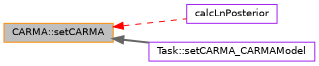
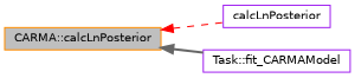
  digraph {
    rankdir=LR
    node [color=purple fillcolor=white fontname=Helvetica fontsize=10 shape=record style=filled]
    edge [dir=back fontname=Helvetica fontsize=10 labelfontname=Helvetica labelfontsize=10]
-   n1 [color=darkorange fillcolor=grey75 fontcolor=black height=0.2 label="CARMA::setCARMA" width=0.4]
+   n1 [color=darkorange fillcolor=grey75 fontcolor=black height=0.2 label="CARMA::calcLnPosterior" width=0.4]
    n2 [height=0.2 label=calcLnPosterior width=0.4]
-   n3 [height=0.2 label="Task::setCARMA_CARMAModel" width=0.4]
+   n3 [height=0.2 label="Task::fit_CARMAModel" width=0.4]
    n1 -> n2 [color=red style=dashed]
    n1 -> n3 [color=gray40 style=bold]
  }
